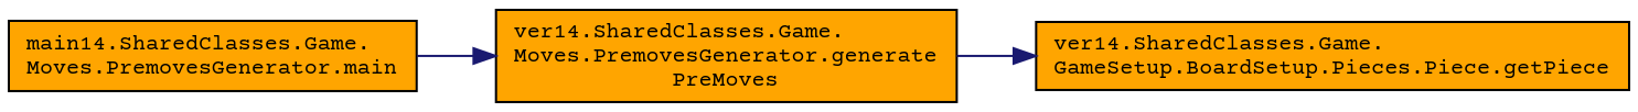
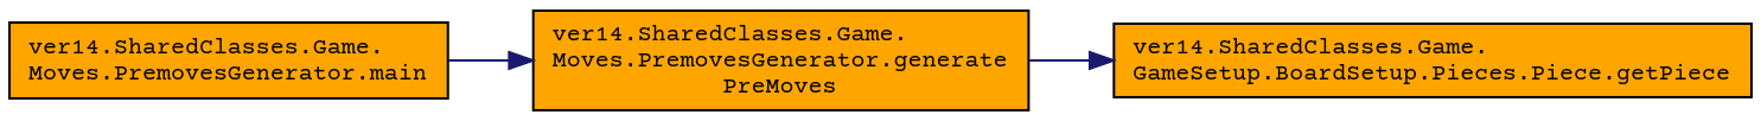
  digraph {
    rankdir=RL
    fontname="Courier Prime"
    node [color=black fillcolor=orange fontname="Courier Prime" fontsize=10 shape=record style=filled]
    edge [color=midnightblue dir=back fontname="Courier Prime" fontsize=10 labelfontname=Helvetica labelfontsize=10 style=solid]
    n1 [fontcolor=black height=0.2 label="ver14.SharedClasses.Game.\lGameSetup.BoardSetup.Pieces.Piece.getPiece" width=0.4]
    n2 [height=0.2 label="ver14.SharedClasses.Game.\lMoves.PremovesGenerator.generate\lPreMoves" width=0.4]
-   n3 [height=0.2 label="main14.SharedClasses.Game.\lMoves.PremovesGenerator.main" width=0.4]
+   n3 [height=0.2 label="ver14.SharedClasses.Game.\lMoves.PremovesGenerator.main" width=0.4]
    n1 -> n2
    n2 -> n3
  }
